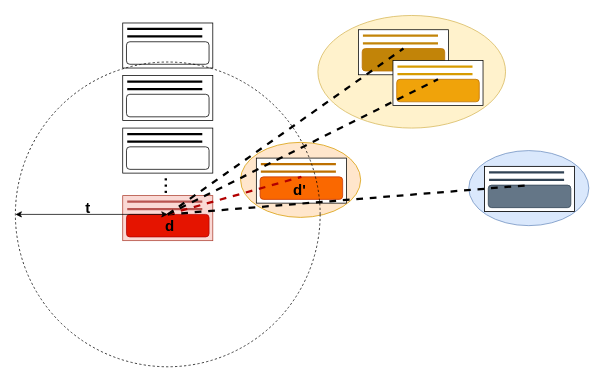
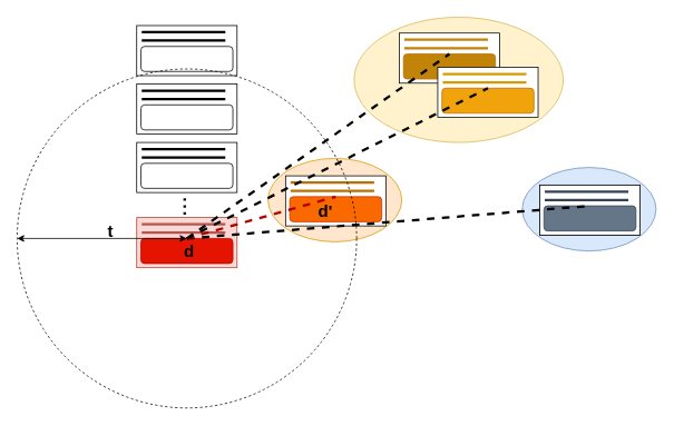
  <mxCell id="0" />
  <mxCell id="1" parent="0" />
  <mxCell id="2" value="" style="rounded=0;whiteSpace=wrap;html=1;" parent="1" vertex="1"><mxGeometry x="163" y="30" width="120" height="60" as="geometry" /></mxCell>
  <mxCell id="3" value="" style="rounded=1;whiteSpace=wrap;html=1;" parent="1" vertex="1"><mxGeometry x="168" y="55" width="110" height="30" as="geometry" /></mxCell>
  <mxCell id="4" value="" style="endArrow=none;html=1;strokeWidth=3;" parent="1" edge="1"><mxGeometry width="50" height="50" relative="1" as="geometry"><mxPoint x="169" y="38" as="sourcePoint" /><mxPoint x="269" y="38" as="targetPoint" /></mxGeometry></mxCell>
  <mxCell id="5" value="" style="endArrow=none;html=1;strokeWidth=3;" parent="1" edge="1"><mxGeometry width="50" height="50" relative="1" as="geometry"><mxPoint x="169" y="48" as="sourcePoint" /><mxPoint x="269" y="48" as="targetPoint" /></mxGeometry></mxCell>
  <mxCell id="6" value="" style="rounded=0;whiteSpace=wrap;html=1;" parent="1" vertex="1"><mxGeometry x="163" y="100" width="120" height="60" as="geometry" /></mxCell>
  <mxCell id="7" value="" style="rounded=1;whiteSpace=wrap;html=1;" parent="1" vertex="1"><mxGeometry x="168" y="125" width="110" height="30" as="geometry" /></mxCell>
  <mxCell id="8" value="" style="endArrow=none;html=1;strokeWidth=3;" parent="1" edge="1"><mxGeometry width="50" height="50" relative="1" as="geometry"><mxPoint x="169" y="108" as="sourcePoint" /><mxPoint x="269" y="108" as="targetPoint" /></mxGeometry></mxCell>
  <mxCell id="9" value="" style="endArrow=none;html=1;strokeWidth=3;" parent="1" edge="1"><mxGeometry width="50" height="50" relative="1" as="geometry"><mxPoint x="169" y="118" as="sourcePoint" /><mxPoint x="269" y="118" as="targetPoint" /></mxGeometry></mxCell>
  <mxCell id="10" value="" style="rounded=0;whiteSpace=wrap;html=1;" parent="1" vertex="1"><mxGeometry x="163" y="170" width="120" height="60" as="geometry" /></mxCell>
  <mxCell id="11" value="" style="rounded=1;whiteSpace=wrap;html=1;" parent="1" vertex="1"><mxGeometry x="168" y="195" width="110" height="30" as="geometry" /></mxCell>
  <mxCell id="12" value="" style="endArrow=none;html=1;strokeWidth=3;" parent="1" edge="1"><mxGeometry width="50" height="50" relative="1" as="geometry"><mxPoint x="169" y="178" as="sourcePoint" /><mxPoint x="269" y="178" as="targetPoint" /></mxGeometry></mxCell>
  <mxCell id="13" value="" style="endArrow=none;html=1;strokeWidth=3;" parent="1" edge="1"><mxGeometry width="50" height="50" relative="1" as="geometry"><mxPoint x="169" y="188" as="sourcePoint" /><mxPoint x="269" y="188" as="targetPoint" /></mxGeometry></mxCell>
  <mxCell id="14" value="" style="rounded=0;whiteSpace=wrap;html=1;fillColor=#fad9d5;strokeColor=#ae4132;" parent="1" vertex="1"><mxGeometry x="163" y="260" width="120" height="60" as="geometry" /></mxCell>
  <mxCell id="15" value="" style="rounded=1;whiteSpace=wrap;html=1;fillColor=#e51400;strokeColor=#B20000;fontColor=#ffffff;" parent="1" vertex="1"><mxGeometry x="168" y="285" width="110" height="30" as="geometry" /></mxCell>
  <mxCell id="16" value="" style="endArrow=none;html=1;strokeWidth=3;fillColor=#f8cecc;strokeColor=#b85450;" parent="1" edge="1"><mxGeometry width="50" height="50" relative="1" as="geometry"><mxPoint x="169" y="268" as="sourcePoint" /><mxPoint x="269" y="268" as="targetPoint" /></mxGeometry></mxCell>
  <mxCell id="17" value="" style="endArrow=none;html=1;strokeWidth=3;fillColor=#f8cecc;strokeColor=#b85450;" parent="1" edge="1"><mxGeometry width="50" height="50" relative="1" as="geometry"><mxPoint x="169" y="278" as="sourcePoint" /><mxPoint x="269" y="278" as="targetPoint" /></mxGeometry></mxCell>
  <mxCell id="18" value="&lt;div style=&quot;font-size: 30px&quot;&gt;...&lt;/div&gt;" style="text;html=1;strokeColor=none;fillColor=none;align=center;verticalAlign=middle;whiteSpace=wrap;rounded=0;rotation=-90;" parent="1" vertex="1"><mxGeometry x="192" y="237" width="40" height="20" as="geometry" /></mxCell>
  <mxCell id="19" value="" style="ellipse;whiteSpace=wrap;html=1;fillColor=#fff2cc;strokeColor=#d6b656;" parent="1" vertex="1"><mxGeometry x="423" y="20" width="250" height="150" as="geometry" /></mxCell>
  <mxCell id="20" value="" style="rounded=0;whiteSpace=wrap;html=1;" parent="1" vertex="1"><mxGeometry x="477" y="39" width="120" height="60" as="geometry" /></mxCell>
  <mxCell id="21" value="" style="rounded=1;whiteSpace=wrap;html=1;fillColor=#C28408;strokeColor=#BD7000;fontColor=#ffffff;" parent="1" vertex="1"><mxGeometry x="482" y="64" width="110" height="30" as="geometry" /></mxCell>
  <mxCell id="22" value="" style="endArrow=none;html=1;strokeWidth=3;strokeColor=#C28408;" parent="1" edge="1"><mxGeometry width="50" height="50" relative="1" as="geometry"><mxPoint x="483" y="47" as="sourcePoint" /><mxPoint x="583" y="47" as="targetPoint" /></mxGeometry></mxCell>
  <mxCell id="23" value="" style="endArrow=none;html=1;strokeWidth=3;strokeColor=#C28408;" parent="1" edge="1"><mxGeometry width="50" height="50" relative="1" as="geometry"><mxPoint x="483" y="57" as="sourcePoint" /><mxPoint x="583" y="57" as="targetPoint" /></mxGeometry></mxCell>
  <mxCell id="24" value="" style="rounded=0;whiteSpace=wrap;html=1;" parent="1" vertex="1"><mxGeometry x="523" y="80" width="120" height="60" as="geometry" /></mxCell>
  <mxCell id="25" value="" style="rounded=1;whiteSpace=wrap;html=1;fillColor=#f0a30a;strokeColor=#BD7000;fontColor=#ffffff;" parent="1" vertex="1"><mxGeometry x="528" y="105" width="110" height="30" as="geometry" /></mxCell>
  <mxCell id="26" value="" style="endArrow=none;html=1;strokeWidth=3;gradientColor=#ffa500;fillColor=#ffcd28;strokeColor=#d79b00;" parent="1" edge="1"><mxGeometry width="50" height="50" relative="1" as="geometry"><mxPoint x="529" y="88" as="sourcePoint" /><mxPoint x="629" y="88" as="targetPoint" /></mxGeometry></mxCell>
  <mxCell id="27" value="" style="endArrow=none;html=1;strokeWidth=3;gradientColor=#ffa500;fillColor=#ffcd28;strokeColor=#d79b00;" parent="1" edge="1"><mxGeometry width="50" height="50" relative="1" as="geometry"><mxPoint x="529" y="98" as="sourcePoint" /><mxPoint x="629" y="98" as="targetPoint" /></mxGeometry></mxCell>
  <mxCell id="28" value="" style="ellipse;whiteSpace=wrap;html=1;fillColor=#ffe6cc;strokeColor=#d79b00;" parent="1" vertex="1"><mxGeometry x="320" y="189" width="160" height="100" as="geometry" /></mxCell>
  <mxCell id="29" value="" style="group" parent="1" vertex="1" connectable="0"><mxGeometry x="341" y="210" width="120" height="60" as="geometry" /></mxCell>
  <mxCell id="30" value="" style="rounded=0;whiteSpace=wrap;html=1;" parent="29" vertex="1"><mxGeometry width="120" height="60" as="geometry" /></mxCell>
  <mxCell id="31" value="" style="rounded=1;whiteSpace=wrap;html=1;fillColor=#fa6800;strokeColor=#C73500;fontColor=#ffffff;" parent="29" vertex="1"><mxGeometry x="5" y="25" width="110" height="30" as="geometry" /></mxCell>
  <mxCell id="32" value="" style="endArrow=none;html=1;strokeWidth=3;fillColor=#f0a30a;strokeColor=#BD7000;" parent="29" edge="1"><mxGeometry width="50" height="50" relative="1" as="geometry"><mxPoint x="6" y="8" as="sourcePoint" /><mxPoint x="106" y="8" as="targetPoint" /></mxGeometry></mxCell>
  <mxCell id="33" value="" style="endArrow=none;html=1;strokeWidth=3;fillColor=#f0a30a;strokeColor=#BD7000;" parent="29" edge="1"><mxGeometry width="50" height="50" relative="1" as="geometry"><mxPoint x="6" y="18" as="sourcePoint" /><mxPoint x="106" y="18" as="targetPoint" /></mxGeometry></mxCell>
  <mxCell id="34" value="" style="endArrow=none;dashed=1;html=1;strokeWidth=3;exitX=0.5;exitY=0;exitDx=0;exitDy=0;entryX=0.5;entryY=0;entryDx=0;entryDy=0;" parent="1" source="15" target="21" edge="1"><mxGeometry width="50" height="50" relative="1" as="geometry"><mxPoint x="163" y="410" as="sourcePoint" /><mxPoint x="213" y="360" as="targetPoint" /></mxGeometry></mxCell>
  <mxCell id="35" value="" style="ellipse;whiteSpace=wrap;html=1;fillColor=#dae8fc;strokeColor=#6c8ebf;" parent="1" vertex="1"><mxGeometry x="624" y="200" width="160" height="100" as="geometry" /></mxCell>
  <mxCell id="36" value="" style="group;fillColor=#647687;strokeColor=#314354;fontColor=#ffffff;" parent="1" vertex="1" connectable="0"><mxGeometry x="645" y="221" width="120" height="60" as="geometry" /></mxCell>
  <mxCell id="37" value="" style="rounded=0;whiteSpace=wrap;html=1;" parent="36" vertex="1"><mxGeometry width="120" height="60" as="geometry" /></mxCell>
  <mxCell id="38" value="" style="rounded=1;whiteSpace=wrap;html=1;fillColor=#647687;strokeColor=#314354;fontColor=#ffffff;" parent="36" vertex="1"><mxGeometry x="5" y="25" width="110" height="30" as="geometry" /></mxCell>
  <mxCell id="39" value="" style="endArrow=none;html=1;strokeWidth=3;fillColor=#647687;strokeColor=#314354;" parent="36" edge="1"><mxGeometry width="50" height="50" relative="1" as="geometry"><mxPoint x="6" y="8" as="sourcePoint" /><mxPoint x="106" y="8" as="targetPoint" /></mxGeometry></mxCell>
  <mxCell id="40" value="" style="endArrow=none;html=1;strokeWidth=3;fillColor=#647687;strokeColor=#314354;" parent="36" edge="1"><mxGeometry width="50" height="50" relative="1" as="geometry"><mxPoint x="6" y="18" as="sourcePoint" /><mxPoint x="106" y="18" as="targetPoint" /></mxGeometry></mxCell>
  <mxCell id="41" value="" style="endArrow=none;dashed=1;html=1;strokeWidth=3;exitX=0.5;exitY=0;exitDx=0;exitDy=0;entryX=0.5;entryY=0;entryDx=0;entryDy=0;" parent="1" source="15" target="38" edge="1"><mxGeometry width="50" height="50" relative="1" as="geometry"><mxPoint x="163" y="410" as="sourcePoint" /><mxPoint x="790" y="241" as="targetPoint" /></mxGeometry></mxCell>
  <mxCell id="42" value="" style="endArrow=none;dashed=1;html=1;strokeWidth=3;exitX=0.5;exitY=0;exitDx=0;exitDy=0;entryX=0.5;entryY=0;entryDx=0;entryDy=0;fillColor=#e51400;strokeColor=#B20000;" parent="1" source="15" target="31" edge="1"><mxGeometry width="50" height="50" relative="1" as="geometry"><mxPoint x="163" y="410" as="sourcePoint" /><mxPoint x="213" y="360" as="targetPoint" /></mxGeometry></mxCell>
  <mxCell id="43" value="" style="ellipse;whiteSpace=wrap;html=1;aspect=fixed;fillColor=none;dashed=1;strokeColor=#000000;" vertex="1" parent="1"><mxGeometry x="20" y="82" width="406" height="406" as="geometry" /></mxCell>
  <mxCell id="44" value="" style="endArrow=none;dashed=1;html=1;strokeWidth=3;exitX=0.5;exitY=0;exitDx=0;exitDy=0;entryX=0.5;entryY=0;entryDx=0;entryDy=0;" parent="1" source="15" target="25" edge="1"><mxGeometry width="50" height="50" relative="1" as="geometry"><mxPoint x="163" y="410" as="sourcePoint" /><mxPoint x="213" y="360" as="targetPoint" /></mxGeometry></mxCell>
  <mxCell id="45" value="&lt;font style=&quot;font-size: 20px;&quot;&gt;&lt;b style=&quot;font-size: 20px;&quot;&gt;d&lt;/b&gt;&lt;/font&gt;" style="text;html=1;strokeColor=none;fillColor=none;align=center;verticalAlign=middle;whiteSpace=wrap;rounded=0;dashed=1;fontSize=20;" vertex="1" parent="1"><mxGeometry x="206" y="290" width="40" height="20" as="geometry" /></mxCell>
- <mxCell id="46" value="&lt;b style=&quot;font-size: 20px;&quot;&gt;&lt;font style=&quot;font-size: 20px;&quot;&gt;d&lt;/font&gt;&lt;font style=&quot;font-size: 20px;&quot;&gt;'&lt;/font&gt;&lt;/b&gt;" style="text;html=1;strokeColor=none;fillColor=none;align=center;verticalAlign=middle;whiteSpace=wrap;rounded=0;dashed=1;fontSize=20;" vertex="1" parent="1"><mxGeometry x="379" y="241" width="40" height="20" as="geometry" /></mxCell>
+ <mxCell id="46" value="&lt;b style=&quot;font-size: 20px;&quot;&gt;&lt;font style=&quot;font-size: 20px;&quot;&gt;d&lt;/font&gt;&lt;font style=&quot;font-size: 20px;&quot;&gt;'&lt;/font&gt;&lt;/b&gt;" style="text;html=1;strokeColor=none;fillColor=none;align=center;verticalAlign=middle;whiteSpace=wrap;rounded=0;dashed=1;fontSize=20;" vertex="1" parent="1"><mxGeometry x="369" y="241" width="40" height="20" as="geometry" /></mxCell>
  <mxCell id="47" value="" style="endArrow=classic;startArrow=classic;html=1;exitX=0;exitY=0.5;exitDx=0;exitDy=0;" edge="1" parent="1" source="43"><mxGeometry width="50" height="50" relative="1" as="geometry"><mxPoint x="23" y="560" as="sourcePoint" /><mxPoint x="223" y="285" as="targetPoint" /></mxGeometry></mxCell>
- <mxCell id="48" value="&lt;font style=&quot;font-size: 20px;&quot;&gt;&lt;b style=&quot;font-size: 20px;&quot;&gt;t&lt;/b&gt;&lt;/font&gt;" style="text;html=1;strokeColor=none;fillColor=none;align=center;verticalAlign=middle;whiteSpace=wrap;rounded=0;dashed=1;fontSize=20;" vertex="1" parent="1"><mxGeometry x="97" y="265" width="40" height="20" as="geometry" /></mxCell>
+ <mxCell id="48" value="&lt;font style=&quot;font-size: 20px;&quot;&gt;&lt;b style=&quot;font-size: 20px;&quot;&gt;t&lt;/b&gt;&lt;/font&gt;" style="text;html=1;strokeColor=none;fillColor=none;align=center;verticalAlign=middle;whiteSpace=wrap;rounded=0;dashed=1;fontSize=20;" vertex="1" parent="1"><mxGeometry x="112" y="265" width="40" height="20" as="geometry" /></mxCell>
